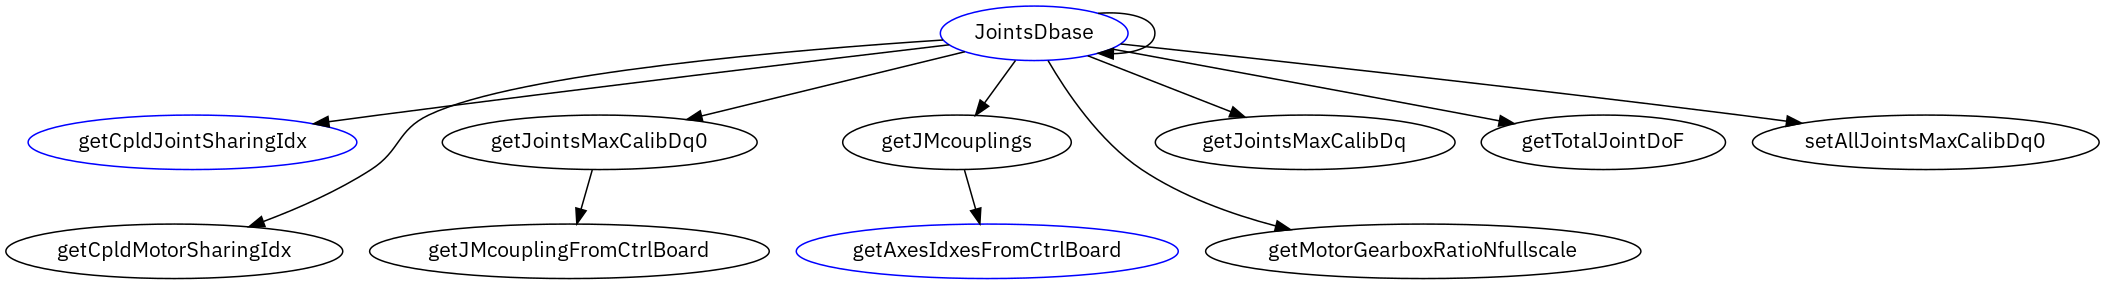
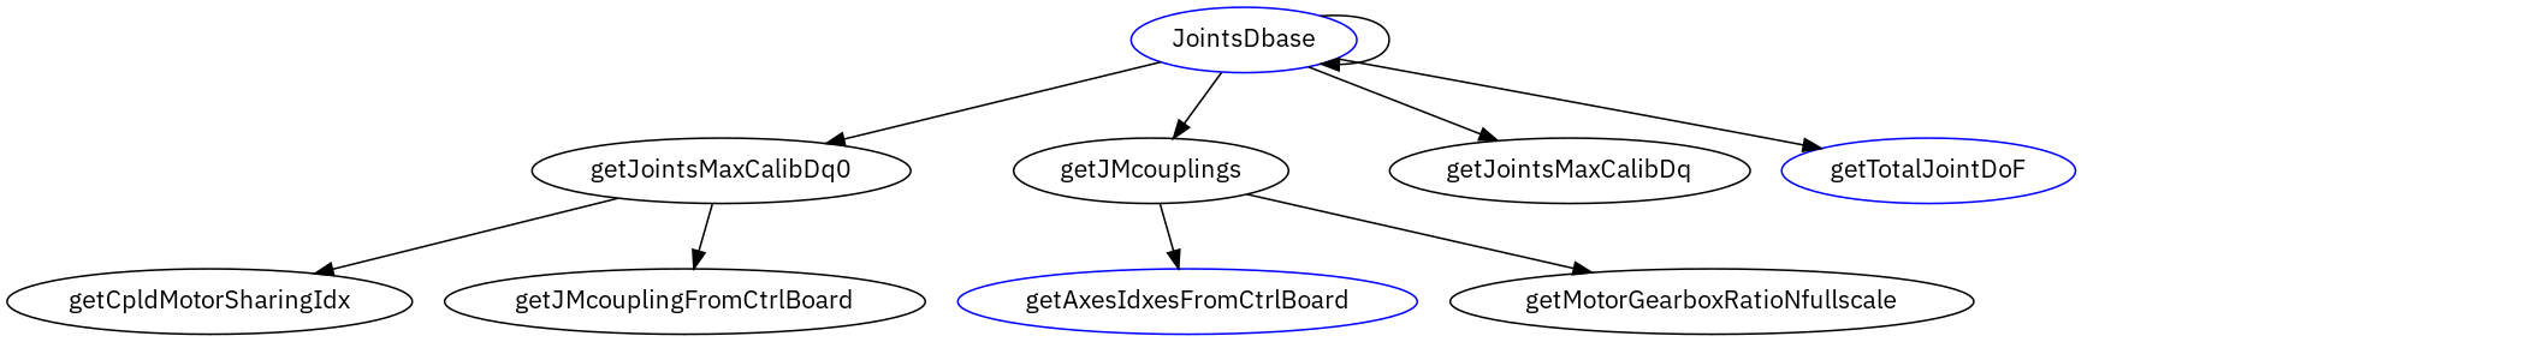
  digraph {
    fontname="IBM Plex Sans"
    node [color=black fontname="IBM Plex Sans"]
    edge [fontname="IBM Plex Sans"]
    JointsDbase [color=blue]
-   getCpldJointSharingIdx [color=blue]
    getCpldMotorSharingIdx
    getJMcouplings
    getJointsMaxCalibDq0
    getMotorGearboxRatioNfullscale
    n7 [label=getJointsMaxCalibDq]
-   getTotalJointDoF
-   setAllJointsMaxCalibDq0
+   getTotalJointDoF [color=blue]
    getAxesIdxesFromCtrlBoard [color=blue]
    getJMcouplingFromCtrlBoard
    JointsDbase -> JointsDbase
-   JointsDbase -> getCpldJointSharingIdx
-   JointsDbase -> getCpldMotorSharingIdx
+   getJointsMaxCalibDq0 -> getCpldMotorSharingIdx
    JointsDbase -> getJMcouplings
    JointsDbase -> getJointsMaxCalibDq0
-   JointsDbase -> getMotorGearboxRatioNfullscale
+   getJMcouplings -> getMotorGearboxRatioNfullscale
    JointsDbase -> n7
    JointsDbase -> getTotalJointDoF
-   JointsDbase -> setAllJointsMaxCalibDq0
    getJMcouplings -> getAxesIdxesFromCtrlBoard
    getJointsMaxCalibDq0 -> getJMcouplingFromCtrlBoard
  }
